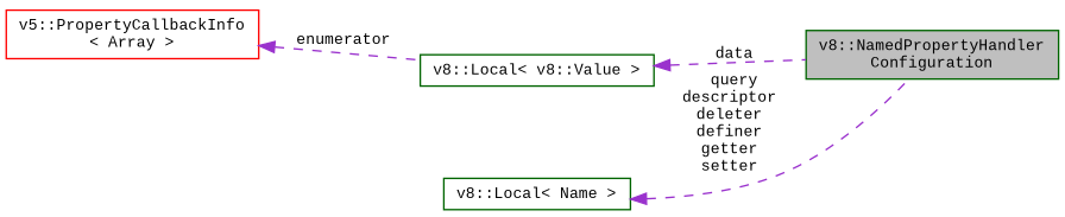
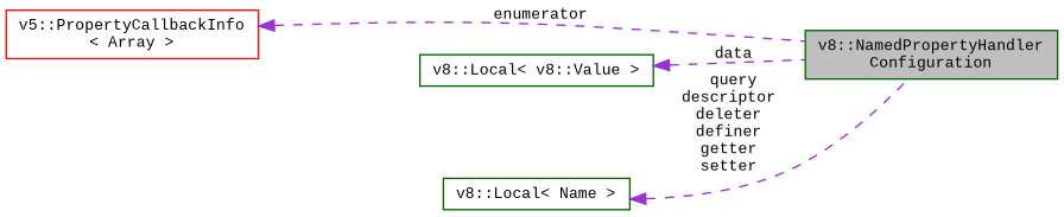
  digraph {
    fontname="Liberation Mono"
    rankdir=LR
    node [color=darkgreen fillcolor=white fontname="Liberation Mono" fontsize=10 shape=record style=filled]
    edge [color=darkorchid3 dir=back fontname="Liberation Mono" fontsize=10 labelfontname=Helvetica labelfontsize=10 style=dashed]
    n1 [fillcolor=grey75 fontcolor=black height=0.2 label="v8::NamedPropertyHandler\lConfiguration" width=0.4]
    n2 [color=red height=0.2 label="v5::PropertyCallbackInfo\l\< Array \>" width=0.4]
    n3 [height=0.2 label="v8::Local\< Name \>" width=0.4]
    n4 [height=0.2 label="v8::Local\< v8::Value \>" width=0.4]
-   n2 -> n4 [label=" enumerator"]
+   n2 -> n1 [label=" enumerator"]
    n3 -> n1 [label=" query\ndescriptor\ndeleter\ndefiner\ngetter\nsetter"]
    n4 -> n1 [label=" data"]
  }
